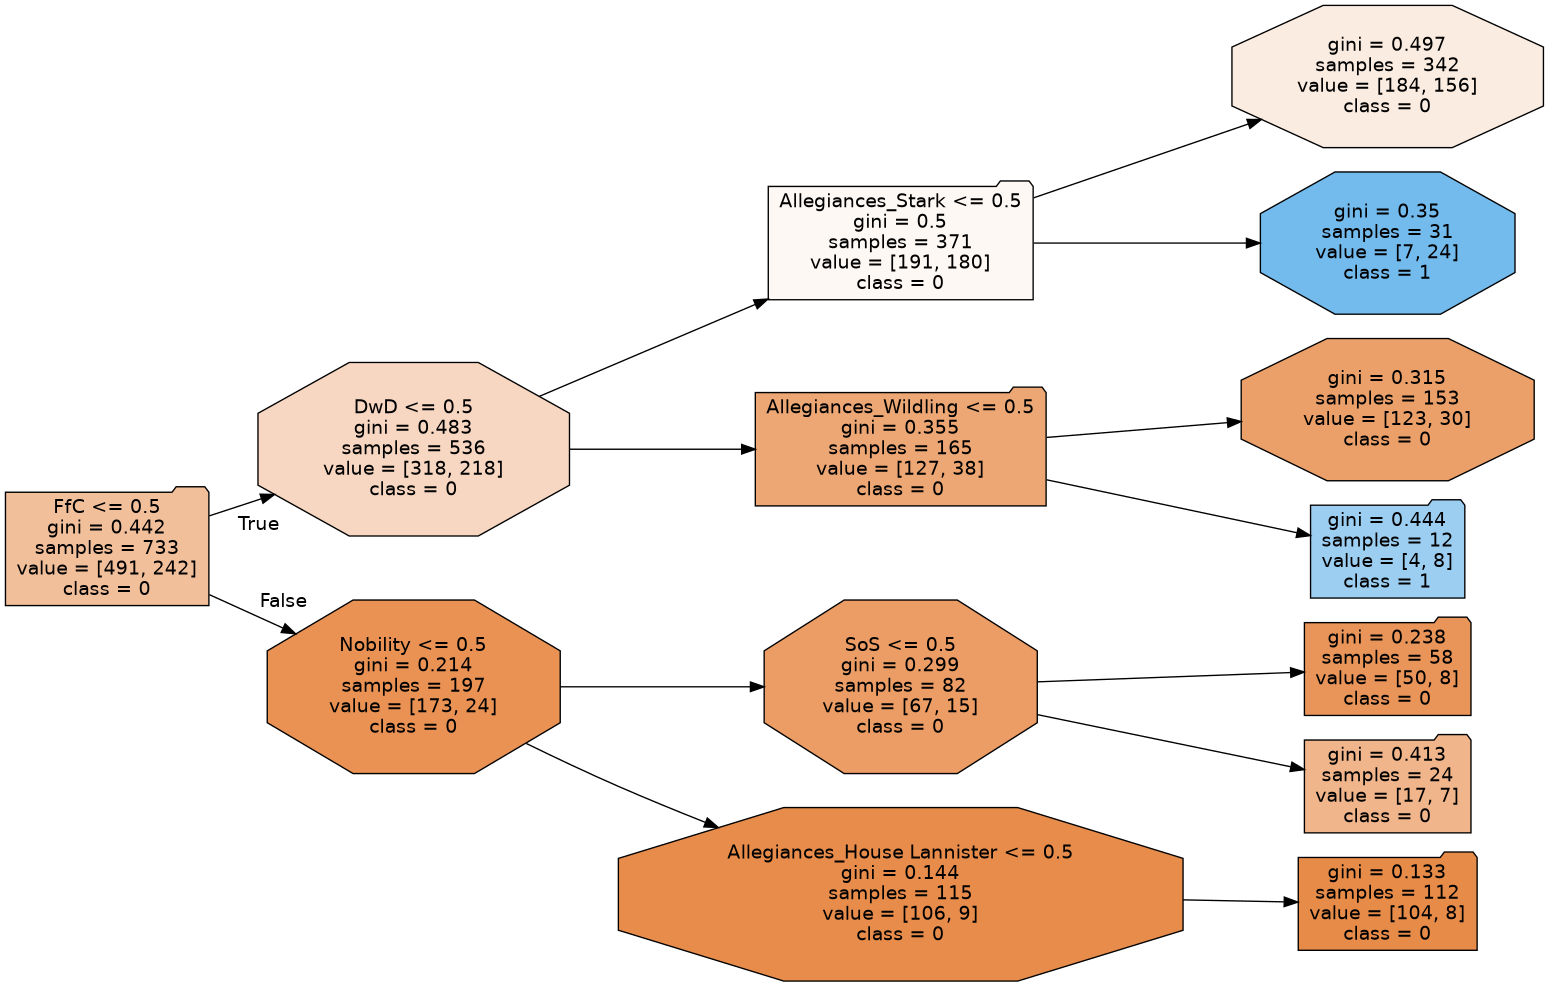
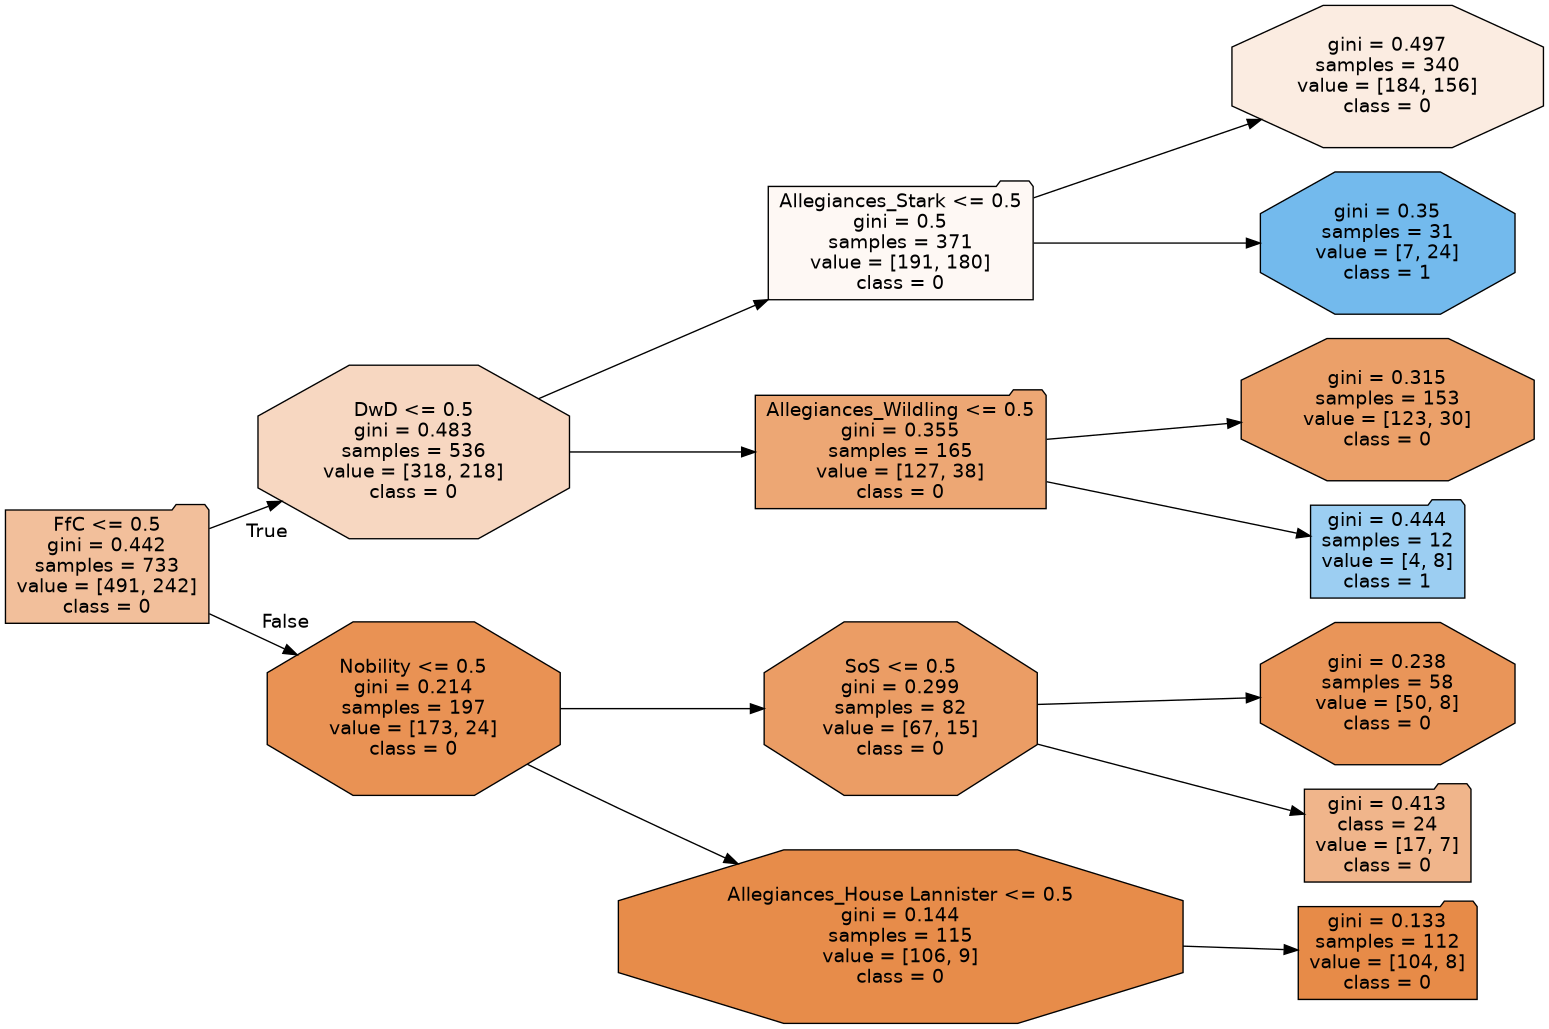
  digraph {
    rankdir=LR
    node [color=black fontname=helvetica shape=folder style=filled]
    edge [fontname=helvetica]
    n1 [fillcolor="#f2bf9b" label="FfC <= 0.5\ngini = 0.442\nsamples = 733\nvalue = [491, 242]\nclass = 0"]
    n2 [fillcolor="#f7d7c1" label="DwD <= 0.5\ngini = 0.483\nsamples = 536\nvalue = [318, 218]\nclass = 0" shape=octagon]
    n3 [fillcolor="#e99254" label="Nobility <= 0.5\ngini = 0.214\nsamples = 197\nvalue = [173, 24]\nclass = 0" shape=octagon]
    n4 [fillcolor="#fef8f4" label="Allegiances_Stark <= 0.5\ngini = 0.5\nsamples = 371\nvalue = [191, 180]\nclass = 0"]
    n5 [fillcolor="#eda774" label="Allegiances_Wildling <= 0.5\ngini = 0.355\nsamples = 165\nvalue = [127, 38]\nclass = 0"]
    n6 [fillcolor="#eb9d65" label="SoS <= 0.5\ngini = 0.299\nsamples = 82\nvalue = [67, 15]\nclass = 0" shape=octagon]
    n7 [fillcolor="#e78c4a" label="Allegiances_House Lannister <= 0.5\ngini = 0.144\nsamples = 115\nvalue = [106, 9]\nclass = 0" shape=octagon]
-   n8 [fillcolor="#fbece1" label="gini = 0.497\nsamples = 342\nvalue = [184, 156]\nclass = 0" shape=octagon]
+   n8 [fillcolor="#fbece1" label="gini = 0.497\nsamples = 340\nvalue = [184, 156]\nclass = 0" shape=octagon]
    n9 [fillcolor="#73baed" label="gini = 0.35\nsamples = 31\nvalue = [7, 24]\nclass = 1" shape=octagon]
    n10 [fillcolor="#eba069" label="gini = 0.315\nsamples = 153\nvalue = [123, 30]\nclass = 0" shape=octagon]
    n11 [fillcolor="#9ccef2" label="gini = 0.444\nsamples = 12\nvalue = [4, 8]\nclass = 1"]
-   n12 [fillcolor="#e99559" label="gini = 0.238\nsamples = 58\nvalue = [50, 8]\nclass = 0"]
-   n13 [fillcolor="#f0b58b" label="gini = 0.413\nsamples = 24\nvalue = [17, 7]\nclass = 0"]
+   n12 [fillcolor="#e99559" label="gini = 0.238\nsamples = 58\nvalue = [50, 8]\nclass = 0" shape=octagon]
+   n13 [fillcolor="#f0b58b" label="gini = 0.413\nclass = 24\nvalue = [17, 7]\nclass = 0"]
    n14 [fillcolor="#e78b48" label="gini = 0.133\nsamples = 112\nvalue = [104, 8]\nclass = 0"]
    n1 -> n2 [headlabel=True labelangle=45 labeldistance=2.5]
    n1 -> n3 [headlabel=False labelangle=-45 labeldistance=2.5]
    n2 -> n4
    n2 -> n5
    n3 -> n6
    n3 -> n7
    n4 -> n8
    n4 -> n9
    n5 -> n10
    n5 -> n11
    n6 -> n12
    n6 -> n13
    n7 -> n14
  }
